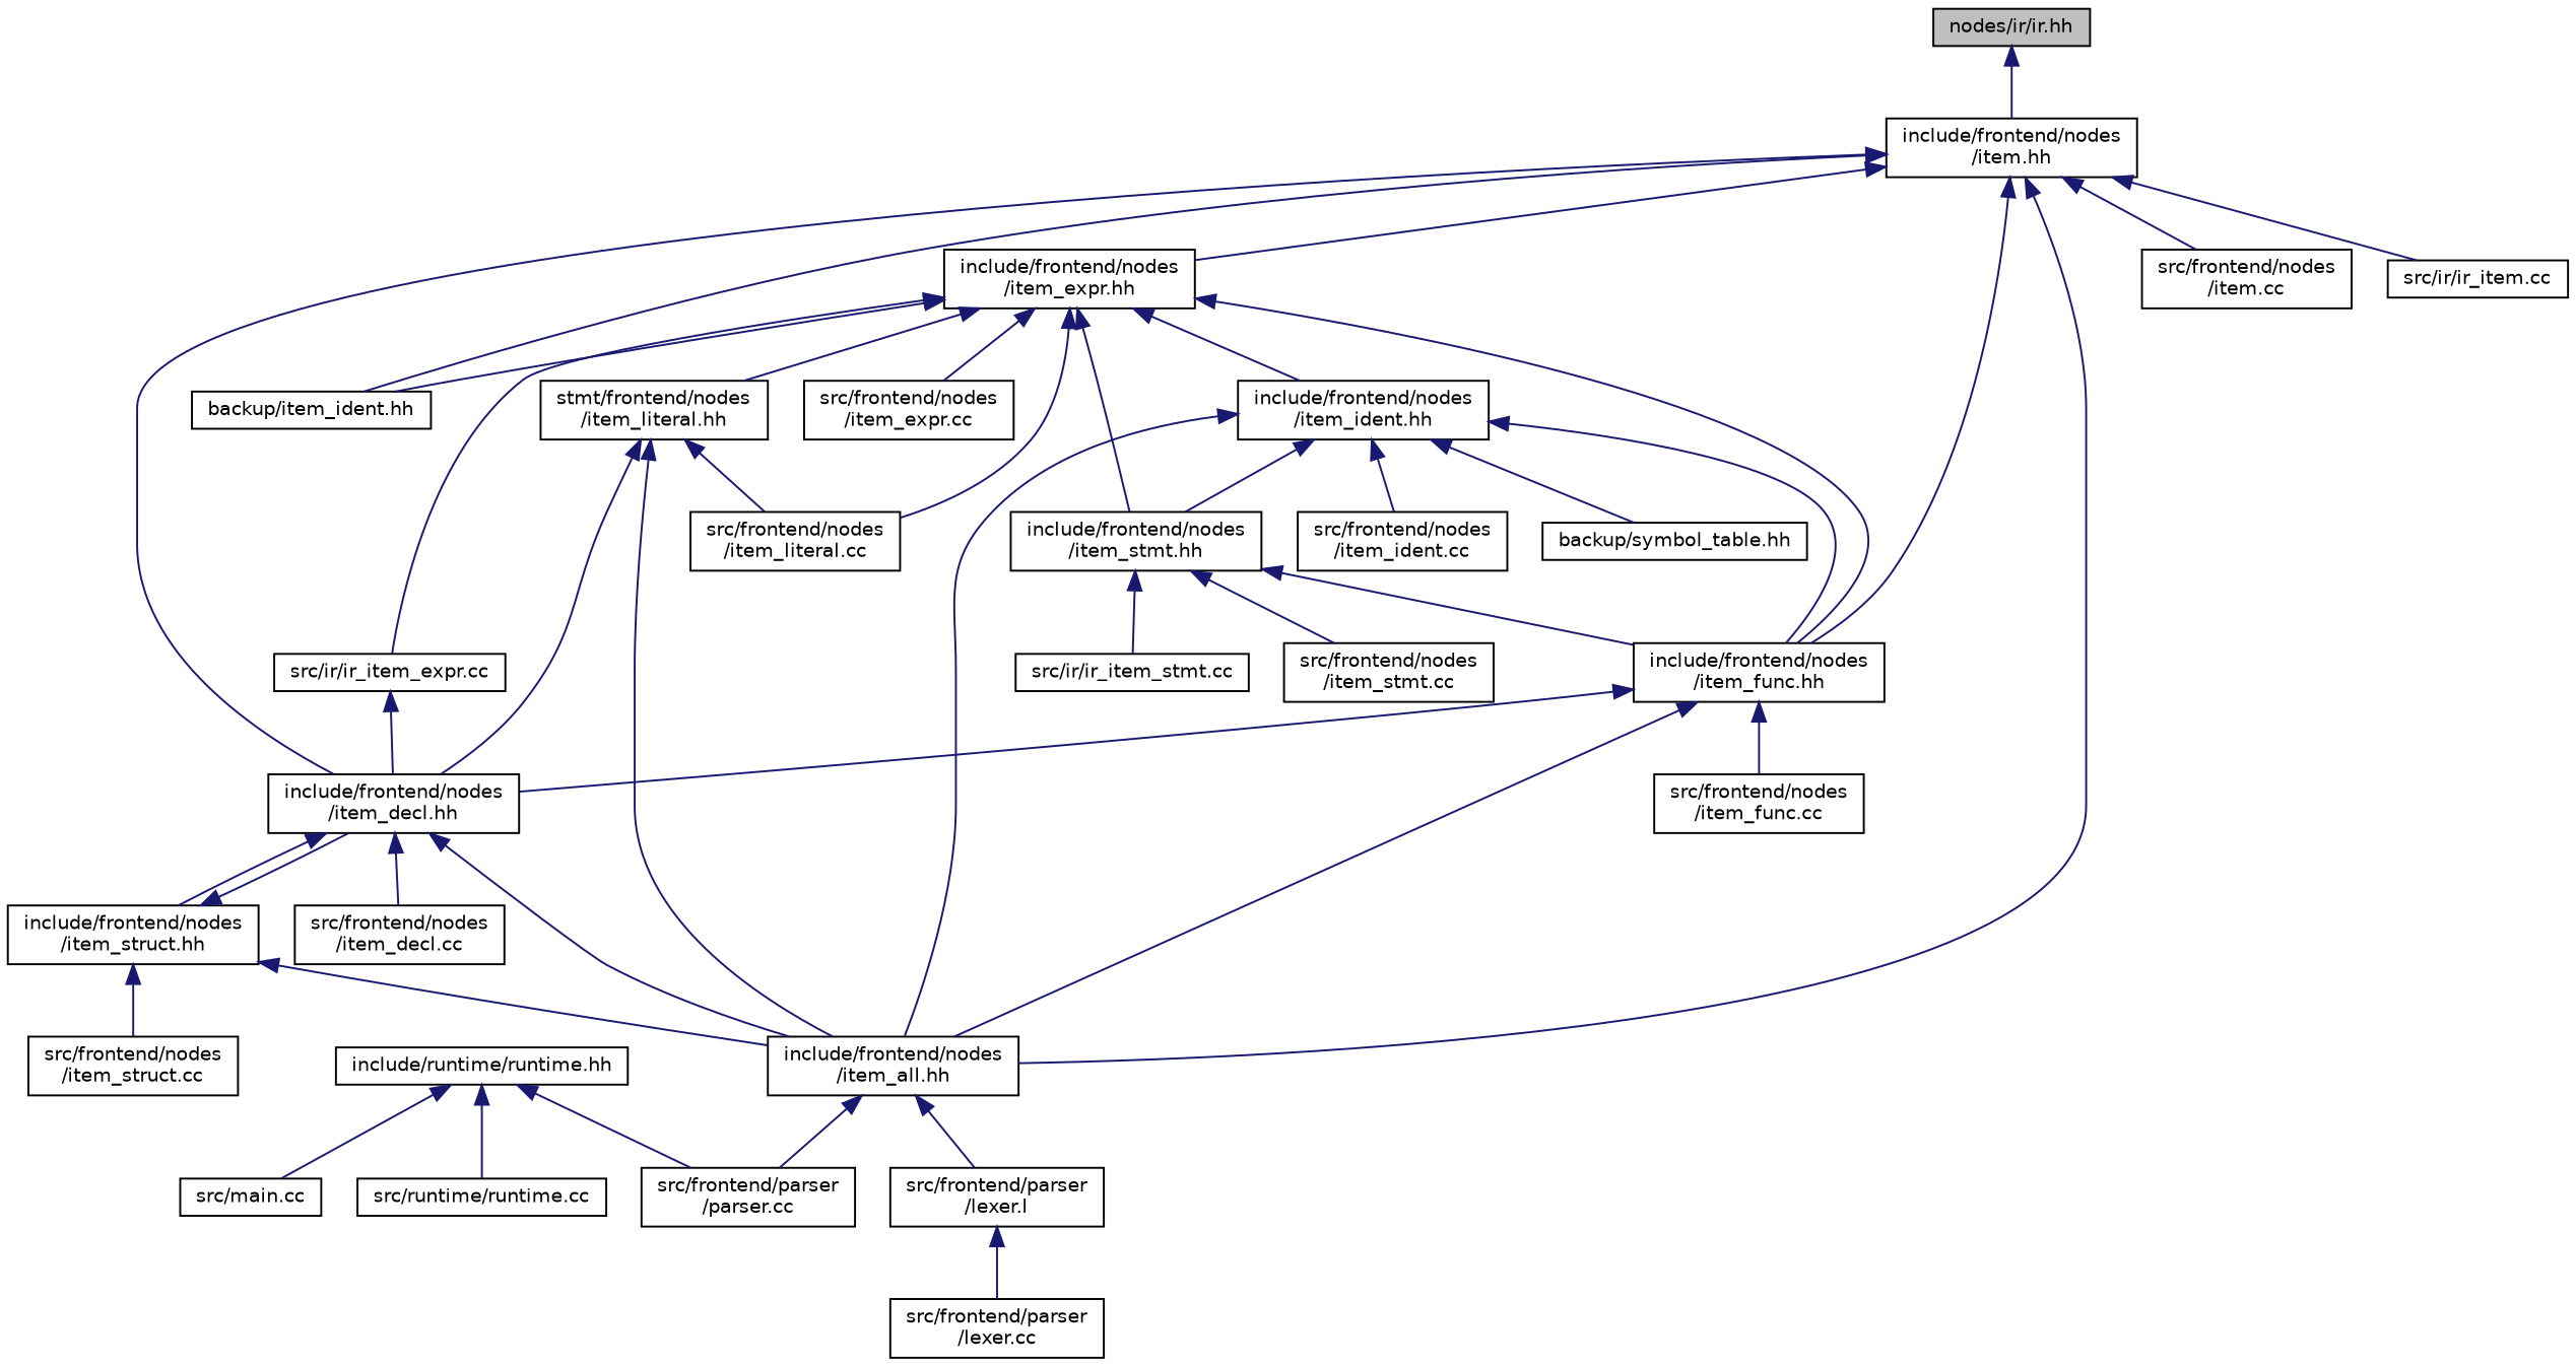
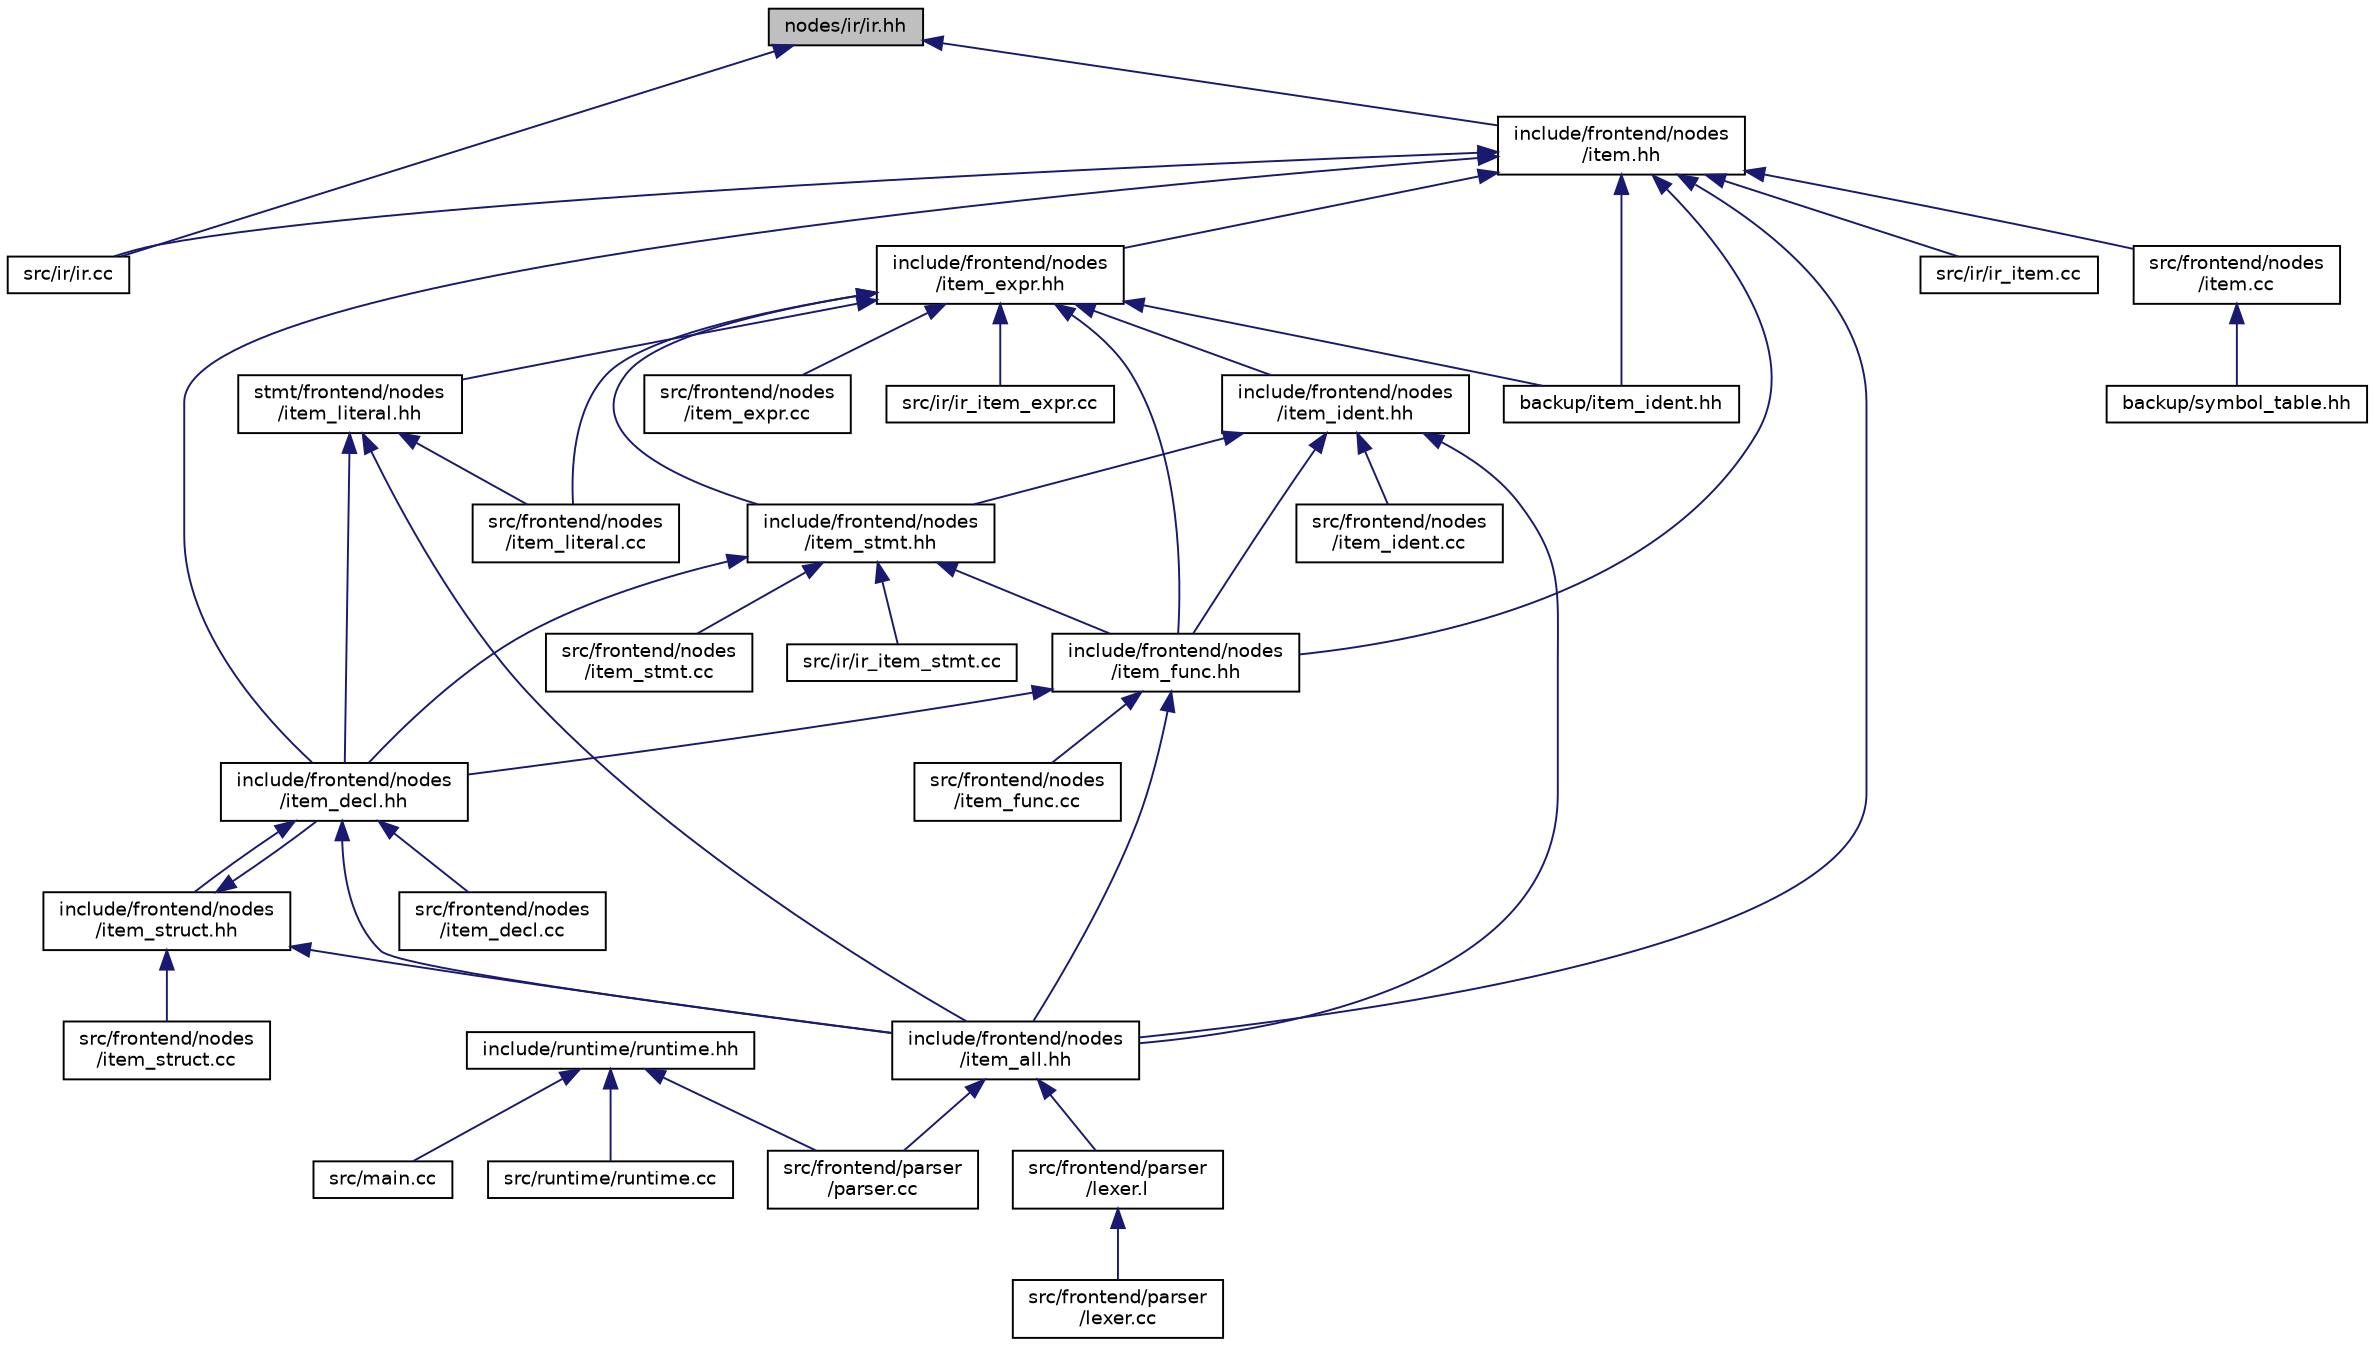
  digraph {
    node [color=black fillcolor=white fontname=Helvetica fontsize=10 shape=record style=filled]
    edge [color=midnightblue dir=back fontname=Helvetica fontsize=10 labelfontname=Helvetica labelfontsize=10 style=solid]
    n1 [fillcolor=grey75 fontcolor=black height=0.2 label="nodes/ir/ir.hh" width=0.4]
    n2 [height=0.2 label="include/frontend/nodes\l/item.hh" width=0.4]
+   n3 [height=0.2 label="src/ir/ir.cc" width=0.4]
    n4 [height=0.2 label="backup/item_ident.hh" width=0.4]
    n5 [height=0.2 label="include/frontend/nodes\l/item_all.hh" width=0.4]
    n6 [height=0.2 label="include/frontend/nodes\l/item_decl.hh" width=0.4]
    n7 [height=0.2 label="include/frontend/nodes\l/item_expr.hh" width=0.4]
    n8 [height=0.2 label="include/frontend/nodes\l/item_func.hh" width=0.4]
    n9 [height=0.2 label="src/frontend/nodes\l/item.cc" width=0.4]
    n10 [height=0.2 label="src/ir/ir_item.cc" width=0.4]
    n11 [height=0.2 label="src/frontend/parser\l/lexer.l" width=0.4]
    n12 [height=0.2 label="src/frontend/parser\l/parser.cc" width=0.4]
    n13 [height=0.2 label="include/frontend/nodes\l/item_struct.hh" width=0.4]
    n14 [height=0.2 label="src/frontend/nodes\l/item_decl.cc" width=0.4]
    n15 [height=0.2 label="include/frontend/nodes\l/item_ident.hh" width=0.4]
    n16 [height=0.2 label="include/frontend/nodes\l/item_stmt.hh" width=0.4]
    n17 [height=0.2 label="stmt/frontend/nodes\l/item_literal.hh" width=0.4]
    n18 [height=0.2 label="src/frontend/nodes\l/item_expr.cc" width=0.4]
    n19 [height=0.2 label="src/ir/ir_item_expr.cc" width=0.4]
    n20 [height=0.2 label="src/frontend/nodes\l/item_literal.cc" width=0.4]
    n21 [height=0.2 label="src/frontend/nodes\l/item_func.cc" width=0.4]
    n22 [height=0.2 label="include/runtime/runtime.hh" width=0.4]
    n23 [height=0.2 label="src/main.cc" width=0.4]
    n24 [height=0.2 label="src/runtime/runtime.cc" width=0.4]
    n25 [height=0.2 label="src/frontend/parser\l/lexer.cc" width=0.4]
    n26 [height=0.2 label="src/frontend/nodes\l/item_struct.cc" width=0.4]
    n27 [height=0.2 label="backup/symbol_table.hh" width=0.4]
    n28 [height=0.2 label="src/frontend/nodes\l/item_ident.cc" width=0.4]
    n29 [height=0.2 label="src/frontend/nodes\l/item_stmt.cc" width=0.4]
    n30 [height=0.2 label="src/ir/ir_item_stmt.cc" width=0.4]
    n1 -> n2
+   n1 -> n3
+   n2 -> n3
    n2 -> n4
    n2 -> n5
    n2 -> n6
    n2 -> n7
    n2 -> n8
    n2 -> n9
    n2 -> n10
    n5 -> n11
    n5 -> n12
    n6 -> n5
    n6 -> n13
    n6 -> n14
    n7 -> n4
    n7 -> n8
    n7 -> n15
    n7 -> n16
    n7 -> n17
    n7 -> n18
    n7 -> n19
    n7 -> n20
    n8 -> n5
    n8 -> n6
    n8 -> n21
    n11 -> n25
    n13 -> n5
    n13 -> n6
    n13 -> n26
    n15 -> n5
    n15 -> n8
    n15 -> n16
-   n15 -> n27
+   n9 -> n27
    n15 -> n28
-   n19 -> n6
+   n16 -> n6
    n16 -> n8
    n16 -> n29
    n16 -> n30
    n17 -> n5
    n17 -> n6
    n17 -> n20
    n22 -> n12
    n22 -> n23
    n22 -> n24
  }
